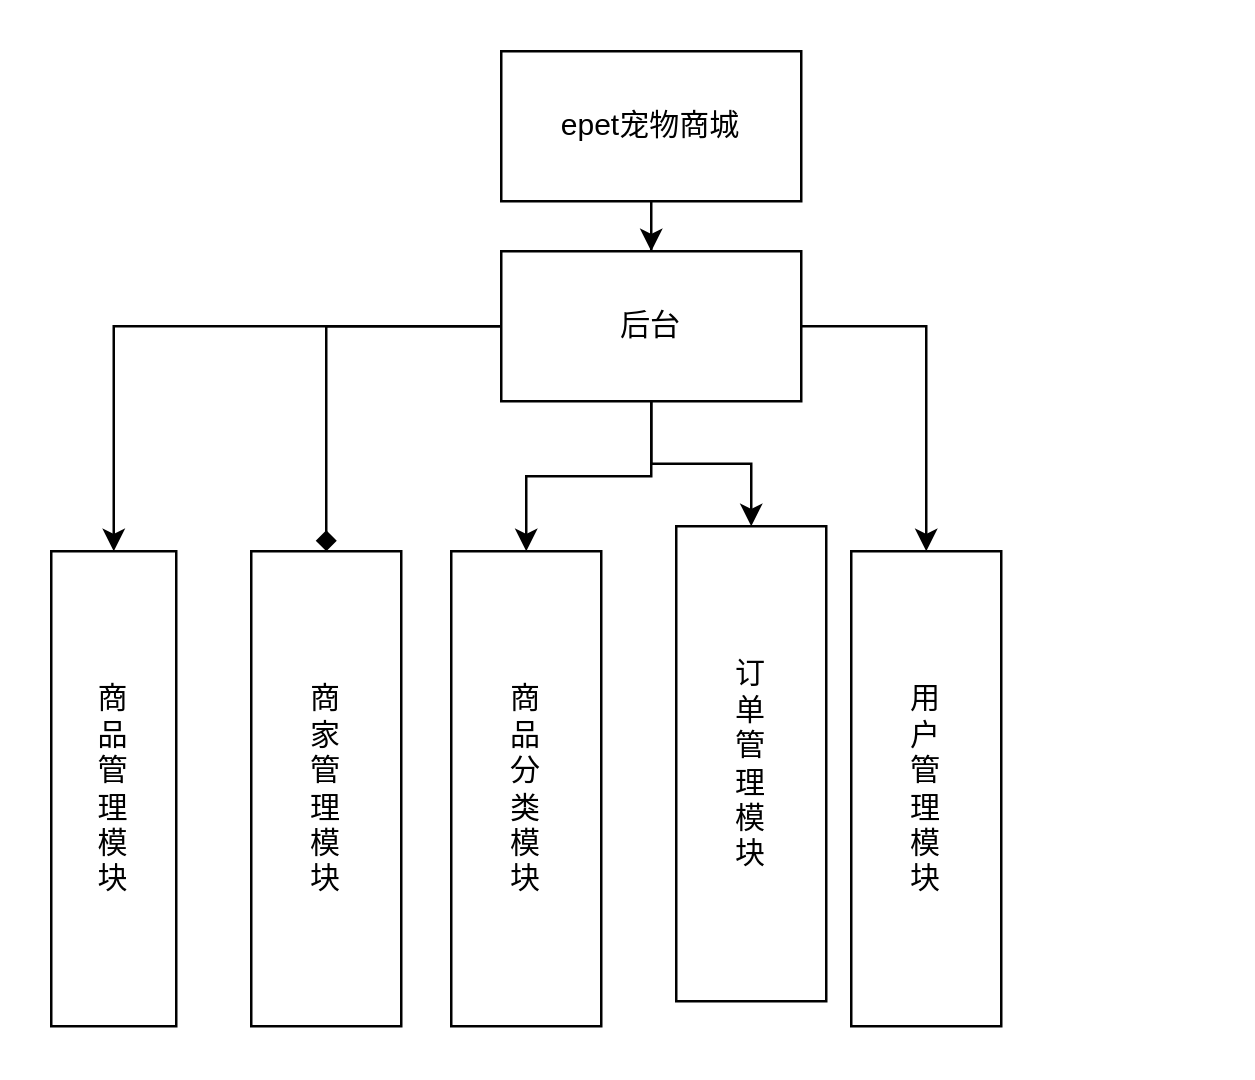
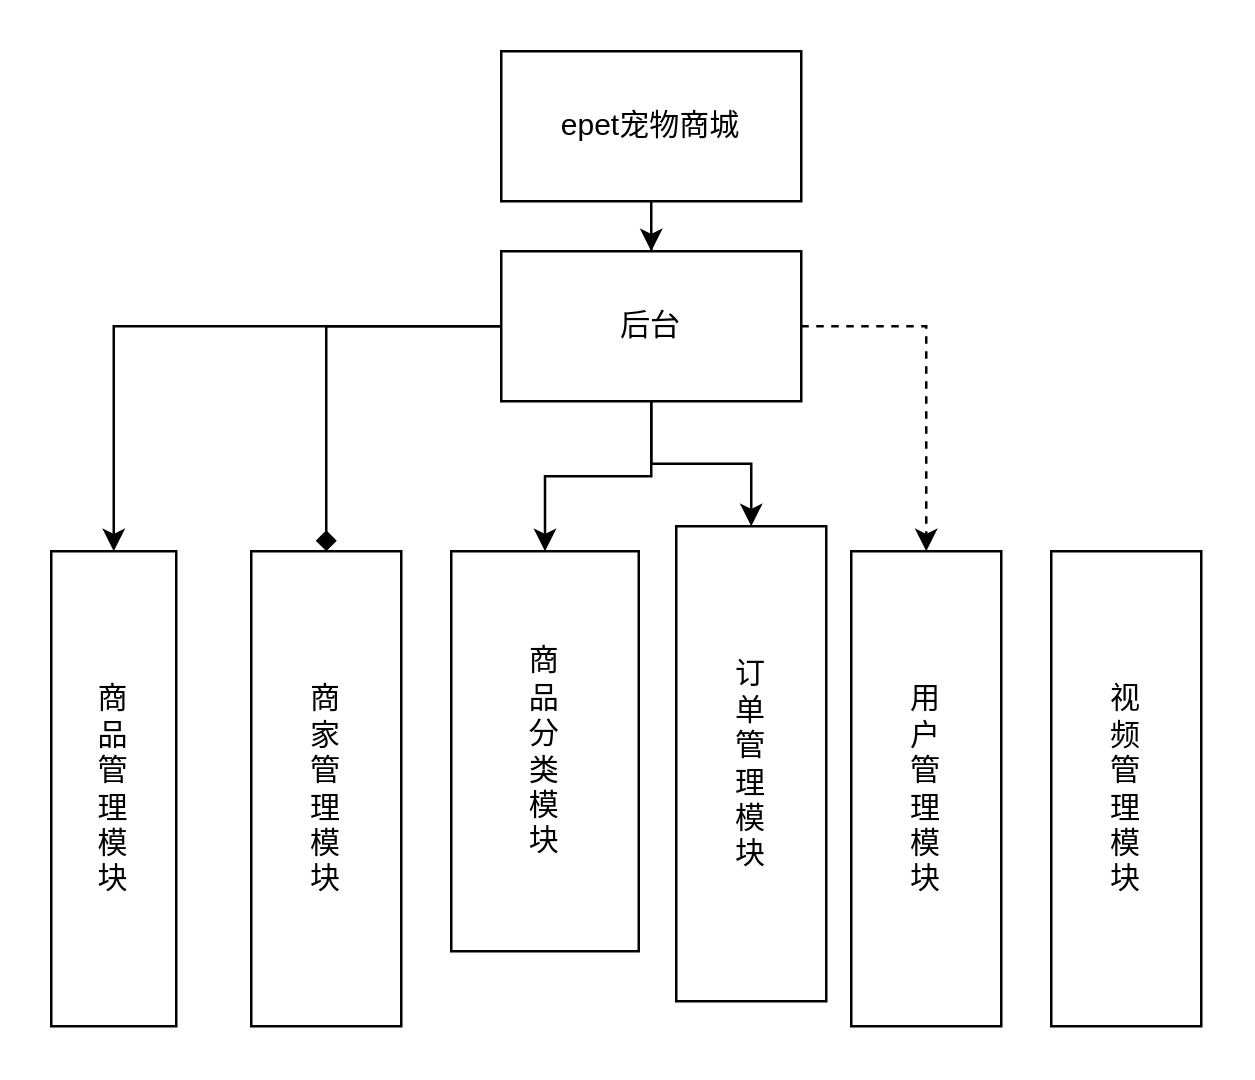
  <mxCell id="0" />
  <mxCell id="1" parent="0" />
  <mxCell id="2" style="edgeStyle=orthogonalEdgeStyle;rounded=0;orthogonalLoop=1;jettySize=auto;html=1;" edge="1" parent="1" source="7" target="10"><mxGeometry relative="1" as="geometry" /></mxCell>
  <mxCell id="3" style="edgeStyle=orthogonalEdgeStyle;rounded=0;orthogonalLoop=1;jettySize=auto;html=1;endArrow=diamond;" edge="1" parent="1" source="7" target="11"><mxGeometry relative="1" as="geometry" /></mxCell>
- <mxCell id="4" style="edgeStyle=orthogonalEdgeStyle;rounded=0;orthogonalLoop=1;jettySize=auto;html=1;" edge="1" parent="1" source="7" target="14"><mxGeometry relative="1" as="geometry" /></mxCell>
+ <mxCell id="4" style="edgeStyle=orthogonalEdgeStyle;rounded=0;orthogonalLoop=1;jettySize=auto;html=1;dashed=1;" edge="1" parent="1" source="7" target="14"><mxGeometry relative="1" as="geometry" /></mxCell>
  <mxCell id="5" style="edgeStyle=orthogonalEdgeStyle;rounded=0;orthogonalLoop=1;jettySize=auto;html=1;" edge="1" parent="1" source="7" target="12"><mxGeometry relative="1" as="geometry" /></mxCell>
  <mxCell id="6" style="edgeStyle=orthogonalEdgeStyle;rounded=0;orthogonalLoop=1;jettySize=auto;html=1;" edge="1" parent="1" source="7" target="13"><mxGeometry relative="1" as="geometry" /></mxCell>
  <mxCell id="7" value="后台" style="rounded=0;whiteSpace=wrap;html=1;" vertex="1" parent="1"><mxGeometry x="200" y="100" width="120" height="60" as="geometry" /></mxCell>
  <mxCell id="8" style="edgeStyle=orthogonalEdgeStyle;rounded=0;orthogonalLoop=1;jettySize=auto;html=1;" edge="1" parent="1" source="9" target="7"><mxGeometry relative="1" as="geometry" /></mxCell>
  <mxCell id="9" value="epet宠物商城" style="rounded=0;whiteSpace=wrap;html=1;" vertex="1" parent="1"><mxGeometry x="200" y="20" width="120" height="60" as="geometry" /></mxCell>
  <mxCell id="10" value="商&lt;br&gt;品&lt;br&gt;管&lt;br&gt;理&lt;br&gt;模&lt;br&gt;块" style="rounded=0;html=1;horizontal=1;whiteSpace=wrap;" vertex="1" parent="1"><mxGeometry x="20" y="220" width="50" height="190" as="geometry" /></mxCell>
  <mxCell id="11" value="商&lt;br&gt;家&lt;br&gt;管&lt;br&gt;理&lt;br&gt;模&lt;br&gt;块" style="rounded=0;whiteSpace=wrap;html=1;" vertex="1" parent="1"><mxGeometry x="100" y="220" width="60" height="190" as="geometry" /></mxCell>
- <mxCell id="12" value="商&lt;br&gt;品&lt;br&gt;分&lt;br&gt;类&lt;br&gt;模&lt;br&gt;块" style="rounded=0;whiteSpace=wrap;html=1;" vertex="1" parent="1"><mxGeometry x="180" y="220" width="60" height="190" as="geometry" /></mxCell>
+ <mxCell id="12" value="商&lt;br&gt;品&lt;br&gt;分&lt;br&gt;类&lt;br&gt;模&lt;br&gt;块" style="rounded=0;whiteSpace=wrap;html=1;" vertex="1" parent="1"><mxGeometry x="180" y="220" width="75" height="160" as="geometry" /></mxCell>
  <mxCell id="13" value="订&lt;br&gt;单&lt;br&gt;管&lt;br&gt;理&lt;br&gt;模&lt;br&gt;块" style="rounded=0;whiteSpace=wrap;html=1;" vertex="1" parent="1"><mxGeometry x="270" y="210" width="60" height="190" as="geometry" /></mxCell>
  <mxCell id="14" value="用&lt;br&gt;户&lt;br&gt;管&lt;br&gt;理&lt;br&gt;模&lt;br&gt;块" style="rounded=0;whiteSpace=wrap;html=1;" vertex="1" parent="1"><mxGeometry x="340" y="220" width="60" height="190" as="geometry" /></mxCell>
+ <mxCell id="15" value="视&lt;br&gt;频&lt;br&gt;管&lt;br&gt;理&lt;br&gt;模&lt;br&gt;块" style="rounded=0;whiteSpace=wrap;html=1;" vertex="1" parent="1"><mxGeometry x="420" y="220" width="60" height="190" as="geometry" /></mxCell>
